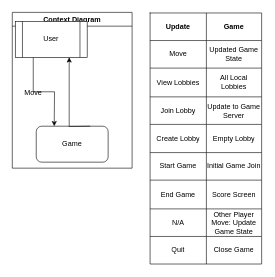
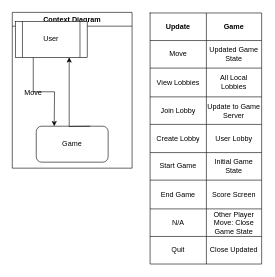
  <mxCell id="0" />
  <mxCell id="1" parent="0" />
  <mxCell id="2" value="Context Diagram" style="swimlane;whiteSpace=wrap;html=1;" vertex="1" parent="1"><mxGeometry x="20" y="20" width="200" height="260" as="geometry" /></mxCell>
  <mxCell id="3" value="Game" style="rounded=1;whiteSpace=wrap;html=1;" vertex="1" parent="2"><mxGeometry x="40" y="190" width="120" height="60" as="geometry" /></mxCell>
  <mxCell id="4" style="edgeStyle=orthogonalEdgeStyle;rounded=0;orthogonalLoop=1;jettySize=auto;html=1;entryX=0.25;entryY=0;entryDx=0;entryDy=0;exitX=0.25;exitY=1;exitDx=0;exitDy=0;" edge="1" parent="2" source="5"><mxGeometry relative="1" as="geometry"><mxPoint x="70" y="190" as="targetPoint" /></mxGeometry></mxCell>
  <mxCell id="5" value="User" style="shape=process;whiteSpace=wrap;html=1;backgroundOutline=1;" vertex="1" parent="2"><mxGeometry x="5" y="15" width="120" height="60" as="geometry" /></mxCell>
  <mxCell id="6" style="edgeStyle=orthogonalEdgeStyle;rounded=0;orthogonalLoop=1;jettySize=auto;html=1;entryX=0.75;entryY=1;entryDx=0;entryDy=0;exitX=0.75;exitY=0;exitDx=0;exitDy=0;" edge="1" parent="2" target="5"><mxGeometry relative="1" as="geometry"><mxPoint x="130" y="190" as="sourcePoint" /></mxGeometry></mxCell>
  <mxCell id="7" value="Move" style="text;html=1;align=center;verticalAlign=middle;whiteSpace=wrap;rounded=0;" vertex="1" parent="2"><mxGeometry x="5" y="120" width="60" height="30" as="geometry" /></mxCell>
  <mxCell id="8" value="" style="shape=table;startSize=0;container=1;collapsible=0;childLayout=tableLayout;" vertex="1" parent="1"><mxGeometry x="250" y="21" width="186.22" height="419" as="geometry" /></mxCell>
  <mxCell id="9" value="" style="shape=tableRow;horizontal=0;startSize=0;swimlaneHead=0;swimlaneBody=0;strokeColor=inherit;top=0;left=0;bottom=0;right=0;collapsible=0;dropTarget=0;fillColor=none;points=[[0,0.5],[1,0.5]];portConstraint=eastwest;" vertex="1" parent="8"><mxGeometry width="186.22" height="46" as="geometry" /></mxCell>
  <mxCell id="10" value="&lt;b&gt;Update&lt;/b&gt;" style="shape=partialRectangle;html=1;whiteSpace=wrap;connectable=0;strokeColor=inherit;overflow=hidden;fillColor=none;top=0;left=0;bottom=0;right=0;pointerEvents=1;" vertex="1" parent="9"><mxGeometry width="94" height="46" as="geometry"><mxRectangle width="94" height="46" as="alternateBounds" /></mxGeometry></mxCell>
  <mxCell id="11" value="&lt;div&gt;&lt;b&gt;Game&lt;br&gt;&lt;/b&gt;&lt;/div&gt;" style="shape=partialRectangle;html=1;whiteSpace=wrap;connectable=0;strokeColor=inherit;overflow=hidden;fillColor=none;top=0;left=0;bottom=0;right=0;pointerEvents=1;" vertex="1" parent="9"><mxGeometry x="94" width="92" height="46" as="geometry"><mxRectangle width="92" height="46" as="alternateBounds" /></mxGeometry></mxCell>
  <mxCell id="12" value="" style="shape=tableRow;horizontal=0;startSize=0;swimlaneHead=0;swimlaneBody=0;strokeColor=inherit;top=0;left=0;bottom=0;right=0;collapsible=0;dropTarget=0;fillColor=none;points=[[0,0.5],[1,0.5]];portConstraint=eastwest;" vertex="1" parent="8"><mxGeometry y="46" width="186.22" height="46" as="geometry" /></mxCell>
  <mxCell id="13" value="Move" style="shape=partialRectangle;html=1;whiteSpace=wrap;connectable=0;strokeColor=inherit;overflow=hidden;fillColor=none;top=0;left=0;bottom=0;right=0;pointerEvents=1;" vertex="1" parent="12"><mxGeometry width="94" height="46" as="geometry"><mxRectangle width="94" height="46" as="alternateBounds" /></mxGeometry></mxCell>
  <mxCell id="14" value="Updated Game State" style="shape=partialRectangle;html=1;whiteSpace=wrap;connectable=0;strokeColor=inherit;overflow=hidden;fillColor=none;top=0;left=0;bottom=0;right=0;pointerEvents=1;" vertex="1" parent="12"><mxGeometry x="94" width="92" height="46" as="geometry"><mxRectangle width="92" height="46" as="alternateBounds" /></mxGeometry></mxCell>
  <mxCell id="15" value="" style="shape=tableRow;horizontal=0;startSize=0;swimlaneHead=0;swimlaneBody=0;strokeColor=inherit;top=0;left=0;bottom=0;right=0;collapsible=0;dropTarget=0;fillColor=none;points=[[0,0.5],[1,0.5]];portConstraint=eastwest;" vertex="1" parent="8"><mxGeometry y="92" width="186.22" height="48" as="geometry" /></mxCell>
  <mxCell id="16" value="View Lobbies" style="shape=partialRectangle;html=1;whiteSpace=wrap;connectable=0;strokeColor=inherit;overflow=hidden;fillColor=none;top=0;left=0;bottom=0;right=0;pointerEvents=1;" vertex="1" parent="15"><mxGeometry width="94" height="48" as="geometry"><mxRectangle width="94" height="48" as="alternateBounds" /></mxGeometry></mxCell>
  <mxCell id="17" value="All Local Lobbies" style="shape=partialRectangle;html=1;whiteSpace=wrap;connectable=0;strokeColor=inherit;overflow=hidden;fillColor=none;top=0;left=0;bottom=0;right=0;pointerEvents=1;" vertex="1" parent="15"><mxGeometry x="94" width="92" height="48" as="geometry"><mxRectangle width="92" height="48" as="alternateBounds" /></mxGeometry></mxCell>
  <mxCell id="18" value="" style="shape=tableRow;horizontal=0;startSize=0;swimlaneHead=0;swimlaneBody=0;strokeColor=inherit;top=0;left=0;bottom=0;right=0;collapsible=0;dropTarget=0;fillColor=none;points=[[0,0.5],[1,0.5]];portConstraint=eastwest;" vertex="1" parent="8"><mxGeometry y="140" width="186.22" height="46" as="geometry" /></mxCell>
  <mxCell id="19" value="Join Lobby" style="shape=partialRectangle;html=1;whiteSpace=wrap;connectable=0;strokeColor=inherit;overflow=hidden;fillColor=none;top=0;left=0;bottom=0;right=0;pointerEvents=1;" vertex="1" parent="18"><mxGeometry width="94" height="46" as="geometry"><mxRectangle width="94" height="46" as="alternateBounds" /></mxGeometry></mxCell>
  <mxCell id="20" value="Update to Game Server" style="shape=partialRectangle;html=1;whiteSpace=wrap;connectable=0;strokeColor=inherit;overflow=hidden;fillColor=none;top=0;left=0;bottom=0;right=0;pointerEvents=1;" vertex="1" parent="18"><mxGeometry x="94" width="92" height="46" as="geometry"><mxRectangle width="92" height="46" as="alternateBounds" /></mxGeometry></mxCell>
  <mxCell id="21" value="" style="shape=tableRow;horizontal=0;startSize=0;swimlaneHead=0;swimlaneBody=0;strokeColor=inherit;top=0;left=0;bottom=0;right=0;collapsible=0;dropTarget=0;fillColor=none;points=[[0,0.5],[1,0.5]];portConstraint=eastwest;" vertex="1" parent="8"><mxGeometry y="186" width="186.22" height="47" as="geometry" /></mxCell>
  <mxCell id="22" value="Create Lobby" style="shape=partialRectangle;html=1;whiteSpace=wrap;connectable=0;strokeColor=inherit;overflow=hidden;fillColor=none;top=0;left=0;bottom=0;right=0;pointerEvents=1;" vertex="1" parent="21"><mxGeometry width="94" height="47" as="geometry"><mxRectangle width="94" height="47" as="alternateBounds" /></mxGeometry></mxCell>
- <mxCell id="23" value="Empty Lobby" style="shape=partialRectangle;html=1;whiteSpace=wrap;connectable=0;strokeColor=inherit;overflow=hidden;fillColor=none;top=0;left=0;bottom=0;right=0;pointerEvents=1;" vertex="1" parent="21"><mxGeometry x="94" width="92" height="47" as="geometry"><mxRectangle width="92" height="47" as="alternateBounds" /></mxGeometry></mxCell>
+ <mxCell id="23" value="User Lobby" style="shape=partialRectangle;html=1;whiteSpace=wrap;connectable=0;strokeColor=inherit;overflow=hidden;fillColor=none;top=0;left=0;bottom=0;right=0;pointerEvents=1;" vertex="1" parent="21"><mxGeometry x="94" width="92" height="47" as="geometry"><mxRectangle width="92" height="47" as="alternateBounds" /></mxGeometry></mxCell>
  <mxCell id="24" value="" style="shape=tableRow;horizontal=0;startSize=0;swimlaneHead=0;swimlaneBody=0;strokeColor=inherit;top=0;left=0;bottom=0;right=0;collapsible=0;dropTarget=0;fillColor=none;points=[[0,0.5],[1,0.5]];portConstraint=eastwest;" vertex="1" parent="8"><mxGeometry y="233" width="186.22" height="46" as="geometry" /></mxCell>
  <mxCell id="25" value="Start Game" style="shape=partialRectangle;html=1;whiteSpace=wrap;connectable=0;strokeColor=inherit;overflow=hidden;fillColor=none;top=0;left=0;bottom=0;right=0;pointerEvents=1;" vertex="1" parent="24"><mxGeometry width="94" height="46" as="geometry"><mxRectangle width="94" height="46" as="alternateBounds" /></mxGeometry></mxCell>
- <mxCell id="26" value="Initial Game Join" style="shape=partialRectangle;html=1;whiteSpace=wrap;connectable=0;strokeColor=inherit;overflow=hidden;fillColor=none;top=0;left=0;bottom=0;right=0;pointerEvents=1;" vertex="1" parent="24"><mxGeometry x="94" width="92" height="46" as="geometry"><mxRectangle width="92" height="46" as="alternateBounds" /></mxGeometry></mxCell>
+ <mxCell id="26" value="Initial Game State" style="shape=partialRectangle;html=1;whiteSpace=wrap;connectable=0;strokeColor=inherit;overflow=hidden;fillColor=none;top=0;left=0;bottom=0;right=0;pointerEvents=1;" vertex="1" parent="24"><mxGeometry x="94" width="92" height="46" as="geometry"><mxRectangle width="92" height="46" as="alternateBounds" /></mxGeometry></mxCell>
  <mxCell id="27" value="" style="shape=tableRow;horizontal=0;startSize=0;swimlaneHead=0;swimlaneBody=0;strokeColor=inherit;top=0;left=0;bottom=0;right=0;collapsible=0;dropTarget=0;fillColor=none;points=[[0,0.5],[1,0.5]];portConstraint=eastwest;" vertex="1" parent="8"><mxGeometry y="279" width="186.22" height="48" as="geometry" /></mxCell>
  <mxCell id="28" value="End Game" style="shape=partialRectangle;html=1;whiteSpace=wrap;connectable=0;strokeColor=inherit;overflow=hidden;fillColor=none;top=0;left=0;bottom=0;right=0;pointerEvents=1;" vertex="1" parent="27"><mxGeometry width="94" height="48" as="geometry"><mxRectangle width="94" height="48" as="alternateBounds" /></mxGeometry></mxCell>
  <mxCell id="29" value="Score Screen" style="shape=partialRectangle;html=1;whiteSpace=wrap;connectable=0;strokeColor=inherit;overflow=hidden;fillColor=none;top=0;left=0;bottom=0;right=0;pointerEvents=1;" vertex="1" parent="27"><mxGeometry x="94" width="92" height="48" as="geometry"><mxRectangle width="92" height="48" as="alternateBounds" /></mxGeometry></mxCell>
  <mxCell id="30" value="" style="shape=tableRow;horizontal=0;startSize=0;swimlaneHead=0;swimlaneBody=0;strokeColor=inherit;top=0;left=0;bottom=0;right=0;collapsible=0;dropTarget=0;fillColor=none;points=[[0,0.5],[1,0.5]];portConstraint=eastwest;" vertex="1" parent="8"><mxGeometry y="327" width="186.22" height="46" as="geometry" /></mxCell>
  <mxCell id="31" value="N/A" style="shape=partialRectangle;html=1;whiteSpace=wrap;connectable=0;strokeColor=inherit;overflow=hidden;fillColor=none;top=0;left=0;bottom=0;right=0;pointerEvents=1;" vertex="1" parent="30"><mxGeometry width="94" height="46" as="geometry"><mxRectangle width="94" height="46" as="alternateBounds" /></mxGeometry></mxCell>
- <mxCell id="32" value="Other Player Move: Update Game State" style="shape=partialRectangle;html=1;whiteSpace=wrap;connectable=0;strokeColor=inherit;overflow=hidden;fillColor=none;top=0;left=0;bottom=0;right=0;pointerEvents=1;" vertex="1" parent="30"><mxGeometry x="94" width="92" height="46" as="geometry"><mxRectangle width="92" height="46" as="alternateBounds" /></mxGeometry></mxCell>
+ <mxCell id="32" value="Other Player Move: Close Game State" style="shape=partialRectangle;html=1;whiteSpace=wrap;connectable=0;strokeColor=inherit;overflow=hidden;fillColor=none;top=0;left=0;bottom=0;right=0;pointerEvents=1;" vertex="1" parent="30"><mxGeometry x="94" width="92" height="46" as="geometry"><mxRectangle width="92" height="46" as="alternateBounds" /></mxGeometry></mxCell>
  <mxCell id="33" value="" style="shape=tableRow;horizontal=0;startSize=0;swimlaneHead=0;swimlaneBody=0;strokeColor=inherit;top=0;left=0;bottom=0;right=0;collapsible=0;dropTarget=0;fillColor=none;points=[[0,0.5],[1,0.5]];portConstraint=eastwest;" vertex="1" parent="8"><mxGeometry y="373" width="186.22" height="46" as="geometry" /></mxCell>
  <mxCell id="34" value="Quit" style="shape=partialRectangle;html=1;whiteSpace=wrap;connectable=0;strokeColor=inherit;overflow=hidden;fillColor=none;top=0;left=0;bottom=0;right=0;pointerEvents=1;" vertex="1" parent="33"><mxGeometry width="94" height="46" as="geometry"><mxRectangle width="94" height="46" as="alternateBounds" /></mxGeometry></mxCell>
- <mxCell id="35" value="Close Game" style="shape=partialRectangle;html=1;whiteSpace=wrap;connectable=0;strokeColor=inherit;overflow=hidden;fillColor=none;top=0;left=0;bottom=0;right=0;pointerEvents=1;" vertex="1" parent="33"><mxGeometry x="94" width="92" height="46" as="geometry"><mxRectangle width="92" height="46" as="alternateBounds" /></mxGeometry></mxCell>
+ <mxCell id="35" value="Close Updated" style="shape=partialRectangle;html=1;whiteSpace=wrap;connectable=0;strokeColor=inherit;overflow=hidden;fillColor=none;top=0;left=0;bottom=0;right=0;pointerEvents=1;" vertex="1" parent="33"><mxGeometry x="94" width="92" height="46" as="geometry"><mxRectangle width="92" height="46" as="alternateBounds" /></mxGeometry></mxCell>
